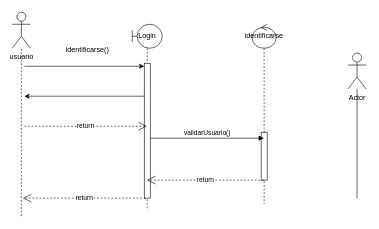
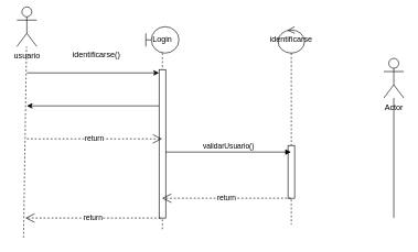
  <mxCell id="0" />
  <mxCell id="1" parent="0" />
  <mxCell id="2" value="Login" style="shape=umlLifeline;perimeter=lifelinePerimeter;whiteSpace=wrap;html=1;container=1;dropTarget=0;collapsible=0;recursiveResize=0;outlineConnect=0;portConstraint=eastwest;newEdgeStyle={&quot;curved&quot;:0,&quot;rounded&quot;:0};participant=umlBoundary;" parent="1" vertex="1"><mxGeometry x="220" y="40" width="50" height="310" as="geometry" /></mxCell>
  <mxCell id="3" value="" style="html=1;points=[[0,0,0,0,5],[0,1,0,0,-5],[1,0,0,0,5],[1,1,0,0,-5]];perimeter=orthogonalPerimeter;outlineConnect=0;targetShapes=umlLifeline;portConstraint=eastwest;newEdgeStyle={&quot;curved&quot;:0,&quot;rounded&quot;:0};" parent="2" vertex="1"><mxGeometry x="20" y="65" width="10" height="225" as="geometry" /></mxCell>
- <mxCell id="4" value="usuario" style="shape=umlActor;verticalLabelPosition=bottom;verticalAlign=top;html=1;outlineConnect=0;" parent="1" vertex="1"><mxGeometry x="20" y="20" width="30" height="60" as="geometry" /></mxCell>
+ <mxCell id="4" value="usuario" style="shape=umlActor;verticalLabelPosition=bottom;verticalAlign=top;html=1;outlineConnect=0;" parent="1" vertex="1"><mxGeometry x="25" y="10" width="30" height="60" as="geometry" /></mxCell>
  <mxCell id="5" value="" style="endArrow=none;dashed=1;html=1;rounded=0;" parent="1" target="4" edge="1"><mxGeometry width="50" height="50" relative="1" as="geometry"><mxPoint x="35" y="360" as="sourcePoint" /><mxPoint x="220" y="210" as="targetPoint" /></mxGeometry></mxCell>
  <mxCell id="6" style="edgeStyle=orthogonalEdgeStyle;rounded=0;orthogonalLoop=1;jettySize=auto;html=1;curved=0;" parent="1" edge="1"><mxGeometry relative="1" as="geometry"><mxPoint x="40" y="110" as="sourcePoint" /><mxPoint x="240" y="110" as="targetPoint" /><Array as="points"><mxPoint x="40" y="110" /><mxPoint x="240" y="110" /></Array></mxGeometry></mxCell>
  <mxCell id="7" value="identificarse()" style="text;html=1;align=center;verticalAlign=middle;resizable=0;points=[];autosize=1;strokeColor=none;fillColor=none;" parent="1" vertex="1"><mxGeometry x="95" y="68" width="100" height="30" as="geometry" /></mxCell>
  <mxCell id="8" style="edgeStyle=orthogonalEdgeStyle;rounded=0;orthogonalLoop=1;jettySize=auto;html=1;curved=0;" parent="1" edge="1"><mxGeometry relative="1" as="geometry"><mxPoint x="240" y="160" as="sourcePoint" /><mxPoint x="40" y="160" as="targetPoint" /><Array as="points"><mxPoint x="240" y="160" /></Array></mxGeometry></mxCell>
  <mxCell id="9" value="return" style="endArrow=open;endSize=12;dashed=1;html=1;rounded=0;" parent="1" target="2" edge="1"><mxGeometry width="160" relative="1" as="geometry"><mxPoint x="40" y="210" as="sourcePoint" /><mxPoint x="210" y="210" as="targetPoint" /></mxGeometry></mxCell>
  <mxCell id="10" value="return" style="endArrow=open;endSize=12;dashed=1;html=1;rounded=0;" parent="1" edge="1"><mxGeometry width="160" relative="1" as="geometry"><mxPoint x="242.25" y="330" as="sourcePoint" /><mxPoint x="37.75" y="330" as="targetPoint" /></mxGeometry></mxCell>
  <mxCell id="11" value="identificarse" style="shape=umlLifeline;perimeter=lifelinePerimeter;whiteSpace=wrap;html=1;container=1;dropTarget=0;collapsible=0;recursiveResize=0;outlineConnect=0;portConstraint=eastwest;newEdgeStyle={&quot;curved&quot;:0,&quot;rounded&quot;:0};participant=umlControl;" parent="1" vertex="1"><mxGeometry x="420" y="40" width="40" height="300" as="geometry" /></mxCell>
  <mxCell id="12" value="" style="html=1;points=[[0,0,0,0,5],[0,1,0,0,-5],[1,0,0,0,5],[1,1,0,0,-5]];perimeter=orthogonalPerimeter;outlineConnect=0;targetShapes=umlLifeline;portConstraint=eastwest;newEdgeStyle={&quot;curved&quot;:0,&quot;rounded&quot;:0};" parent="11" vertex="1"><mxGeometry x="15" y="180" width="10" height="80" as="geometry" /></mxCell>
  <mxCell id="13" value="validarUsuario()" style="html=1;verticalAlign=bottom;endArrow=block;curved=0;rounded=0;" parent="1" target="11" edge="1"><mxGeometry width="80" relative="1" as="geometry"><mxPoint x="250" y="230" as="sourcePoint" /><mxPoint x="330" y="230" as="targetPoint" /></mxGeometry></mxCell>
  <mxCell id="14" value="return" style="endArrow=open;endSize=12;dashed=1;html=1;rounded=0;" parent="1" target="2" edge="1"><mxGeometry x="0.005" width="160" relative="1" as="geometry"><mxPoint x="439.5" y="300" as="sourcePoint" /><mxPoint x="290" y="300" as="targetPoint" /><mxPoint as="offset" /></mxGeometry></mxCell>
  <mxCell id="15" value="Actor" style="shape=umlActor;verticalLabelPosition=bottom;verticalAlign=top;html=1;outlineConnect=0;" vertex="1" parent="1"><mxGeometry x="580" y="88" width="30" height="60" as="geometry" /></mxCell>
  <mxCell id="16" value="" style="endArrow=none;html=1;rounded=0;" edge="1" parent="1" target="15"><mxGeometry width="50" height="50" relative="1" as="geometry"><mxPoint x="595" y="330" as="sourcePoint" /><mxPoint x="570" y="210" as="targetPoint" /></mxGeometry></mxCell>
